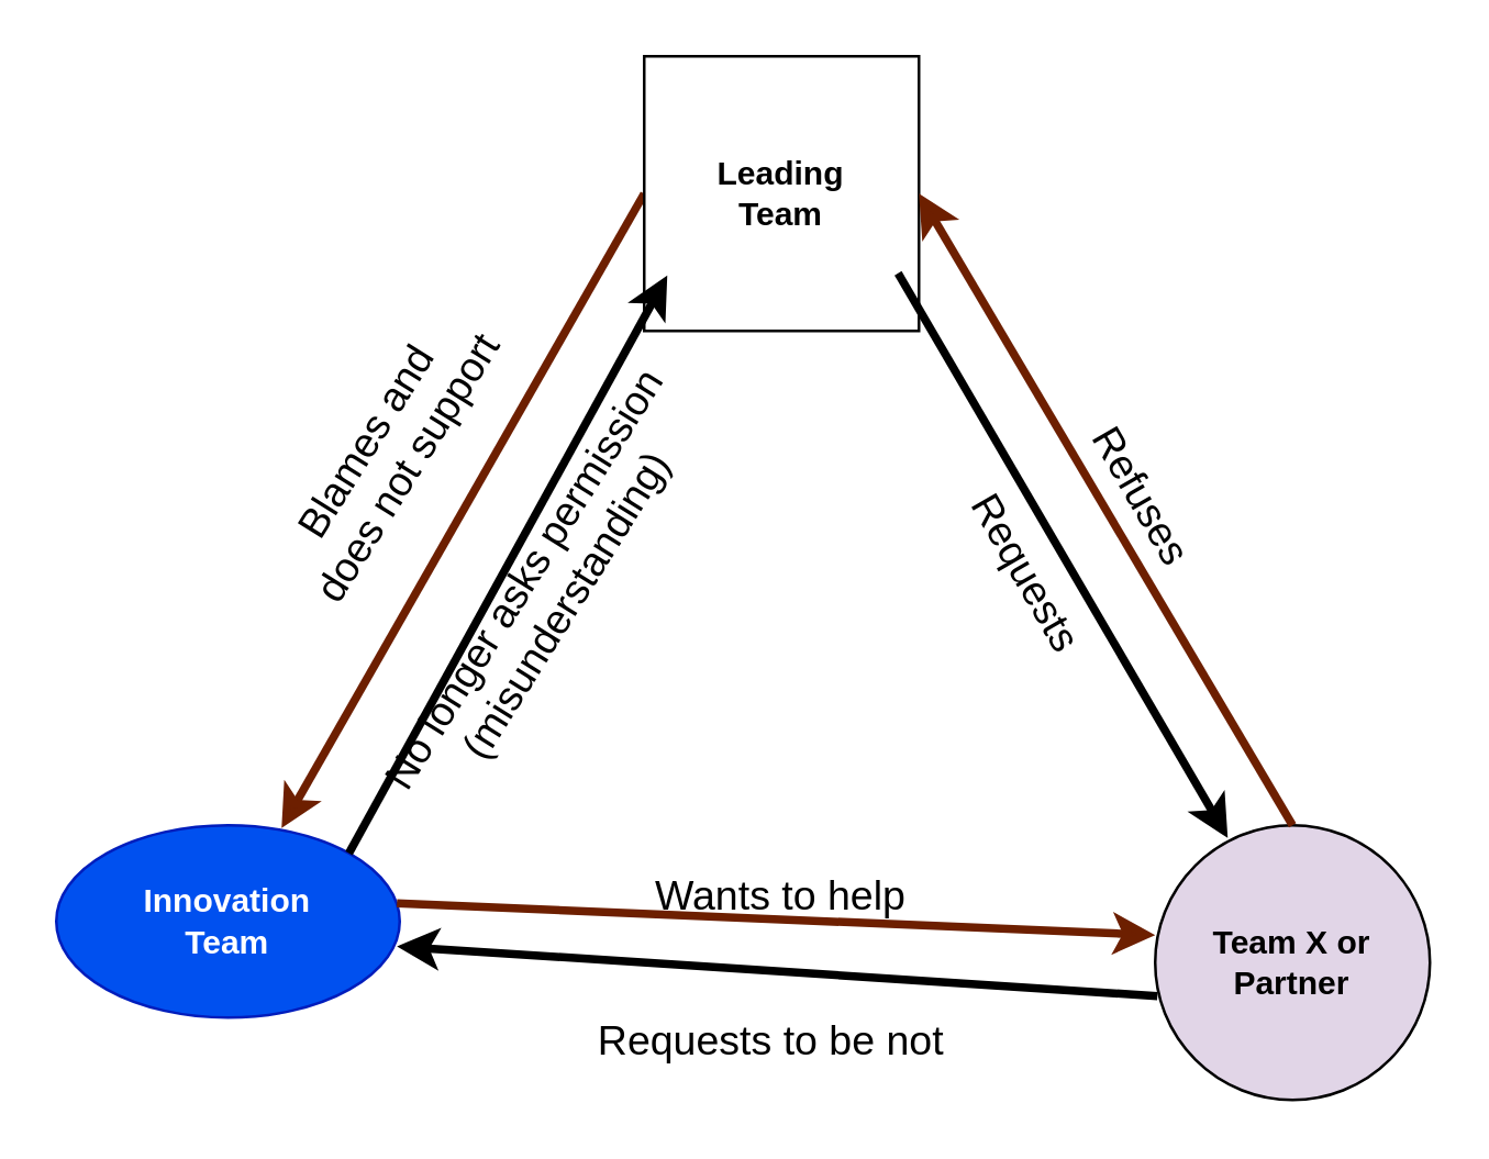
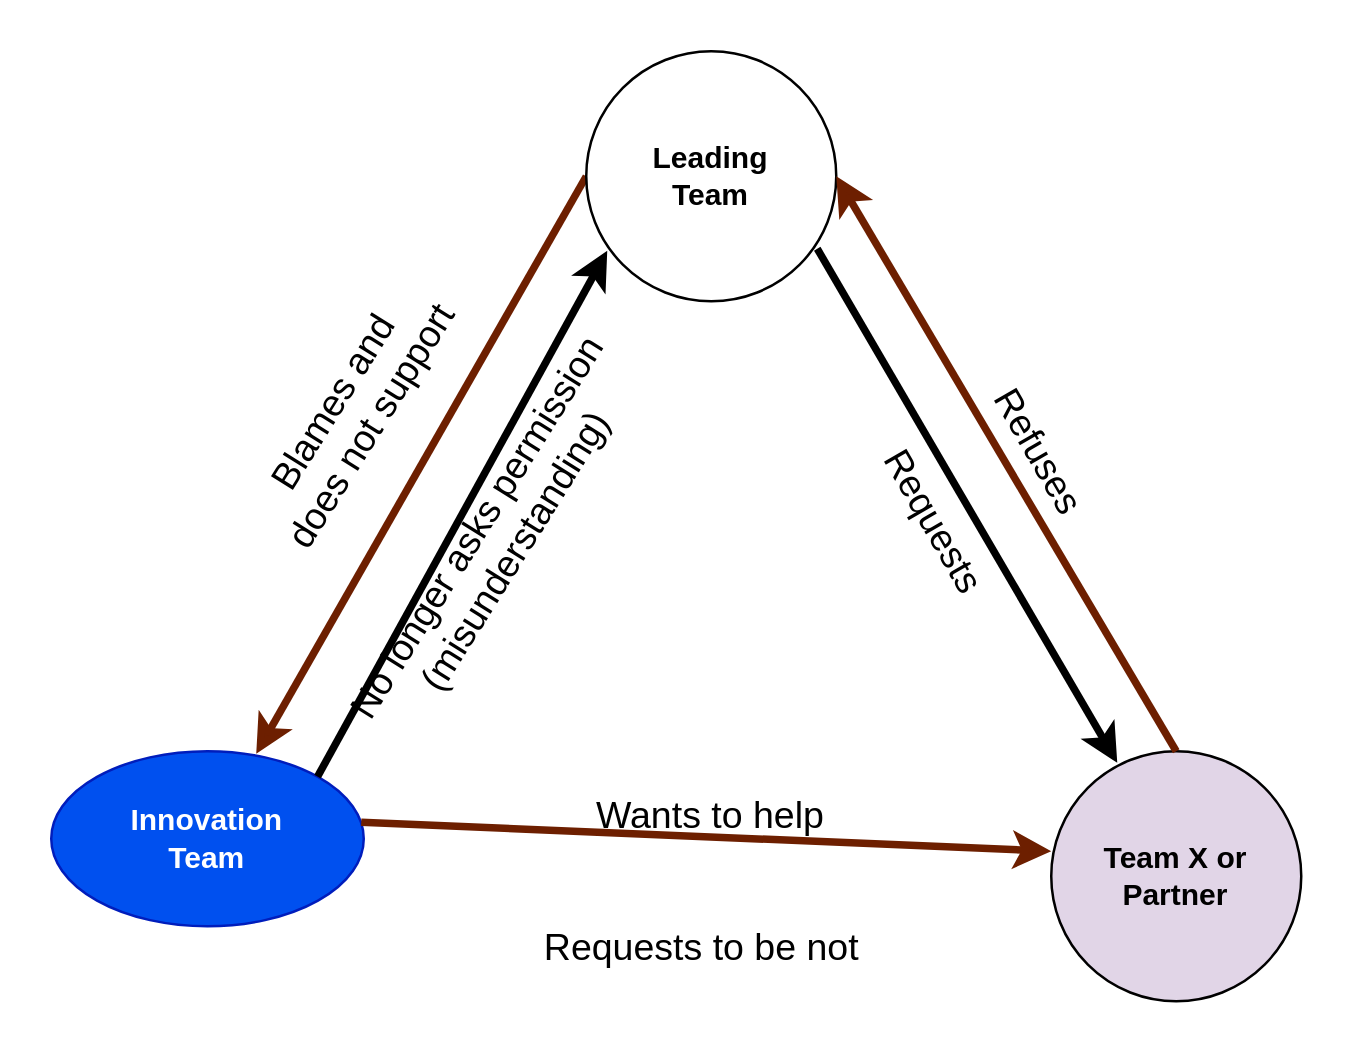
  <mxCell id="0" />
  <mxCell id="1" parent="0" />
  <mxCell id="2" value="" style="endArrow=none;html=1;rounded=0;strokeWidth=3;entryX=0;entryY=0.5;entryDx=0;entryDy=0;exitX=0.656;exitY=0.014;exitDx=0;exitDy=0;exitPerimeter=0;startArrow=classic;startFill=1;endFill=0;fillColor=#a0522d;strokeColor=#6D1F00;" parent="1" source="5" target="4" edge="1"><mxGeometry width="50" height="50" relative="1" as="geometry"><mxPoint x="-60" y="320" as="sourcePoint" /><mxPoint x="-60" y="80" as="targetPoint" /></mxGeometry></mxCell>
  <mxCell id="3" value="Wants to help" style="text;html=1;strokeColor=none;fillColor=none;align=center;verticalAlign=middle;whiteSpace=wrap;rounded=0;fontSize=15;" parent="1" vertex="1"><mxGeometry x="226" y="310" width="116" height="30" as="geometry" /></mxCell>
- <mxCell id="4" value="&lt;b&gt;Leading&lt;br&gt;Team&lt;br&gt;&lt;/b&gt;" style="whiteSpace=wrap;html=1;aspect=fixed;rounded=0;" parent="1" vertex="1"><mxGeometry x="234" y="20" width="100" height="100" as="geometry" /></mxCell>
+ <mxCell id="4" value="&lt;b&gt;Leading&lt;br&gt;Team&lt;br&gt;&lt;/b&gt;" style="ellipse;whiteSpace=wrap;html=1;aspect=fixed;" parent="1" vertex="1"><mxGeometry x="234" y="20" width="100" height="100" as="geometry" /></mxCell>
  <mxCell id="5" value="&lt;b&gt;Innovation&lt;br&gt;Team&lt;/b&gt;" style="ellipse;whiteSpace=wrap;html=1;aspect=fixed;fillColor=#0050ef;fontColor=#ffffff;strokeColor=#001DBC;" parent="1" vertex="1"><mxGeometry x="20" y="300" width="125" height="70" as="geometry" /></mxCell>
  <mxCell id="6" value="&lt;b&gt;Team X or&lt;br&gt;Partner&lt;/b&gt;" style="ellipse;whiteSpace=wrap;html=1;aspect=fixed;fillColor=#e1d5e7;" parent="1" vertex="1"><mxGeometry x="420" y="300" width="100" height="100" as="geometry" /></mxCell>
  <mxCell id="7" value="" style="endArrow=none;html=1;rounded=0;strokeWidth=3;entryX=1;entryY=0;entryDx=0;entryDy=0;exitX=0.084;exitY=0.798;exitDx=0;exitDy=0;startArrow=classic;startFill=1;endFill=0;exitPerimeter=0;" parent="1" source="4" target="5" edge="1"><mxGeometry width="50" height="50" relative="1" as="geometry"><mxPoint x="200" y="340" as="sourcePoint" /><mxPoint x="304" y="230" as="targetPoint" /></mxGeometry></mxCell>
  <mxCell id="8" value="" style="endArrow=classic;html=1;rounded=0;strokeWidth=3;exitX=0.992;exitY=0.406;exitDx=0;exitDy=0;exitPerimeter=0;fontSize=15;fillColor=#a0522d;strokeColor=#6D1F00;" parent="1" source="5" edge="1"><mxGeometry width="50" height="50" relative="1" as="geometry"><mxPoint x="200" y="420" as="sourcePoint" /><mxPoint x="420" y="340" as="targetPoint" /></mxGeometry></mxCell>
- <mxCell id="9" value="" style="endArrow=classic;html=1;rounded=0;strokeWidth=3;exitX=0.008;exitY=0.622;exitDx=0;exitDy=0;exitPerimeter=0;entryX=0.992;entryY=0.63;entryDx=0;entryDy=0;entryPerimeter=0;fontSize=15;" parent="1" source="6" target="5" edge="1"><mxGeometry width="50" height="50" relative="1" as="geometry"><mxPoint x="318.645" y="345.355" as="sourcePoint" /><mxPoint x="180" y="342" as="targetPoint" /></mxGeometry></mxCell>
  <mxCell id="10" value="Requests to be not" style="text;html=1;strokeColor=none;fillColor=none;align=center;verticalAlign=middle;whiteSpace=wrap;rounded=0;fontSize=15;" parent="1" vertex="1"><mxGeometry x="196" y="363" width="169" height="30" as="geometry" /></mxCell>
  <mxCell id="11" value="" style="endArrow=none;html=1;rounded=0;strokeWidth=3;entryX=0.5;entryY=0;entryDx=0;entryDy=0;exitX=1;exitY=0.5;exitDx=0;exitDy=0;startArrow=classic;startFill=1;endFill=0;fillColor=#a0522d;strokeColor=#6D1F00;" parent="1" source="4" target="6" edge="1"><mxGeometry width="50" height="50" relative="1" as="geometry"><mxPoint x="95.6" y="311.4" as="sourcePoint" /><mxPoint x="246" y="99.4" as="targetPoint" /></mxGeometry></mxCell>
  <mxCell id="12" value="" style="endArrow=none;html=1;rounded=0;strokeWidth=3;entryX=0.924;entryY=0.79;entryDx=0;entryDy=0;exitX=0.264;exitY=0.046;exitDx=0;exitDy=0;exitPerimeter=0;endFill=0;startArrow=classic;startFill=1;entryPerimeter=0;" parent="1" source="6" target="4" edge="1"><mxGeometry width="50" height="50" relative="1" as="geometry"><mxPoint x="258.645" y="115.355" as="sourcePoint" /><mxPoint x="115.355" y="324.645" as="targetPoint" /></mxGeometry></mxCell>
  <mxCell id="13" value="Refuses" style="text;html=1;strokeColor=none;fillColor=none;align=center;verticalAlign=middle;whiteSpace=wrap;rounded=0;rotation=60;fontSize=15;" parent="1" vertex="1"><mxGeometry x="376" y="165" width="80" height="30" as="geometry" /></mxCell>
  <mxCell id="14" value="Requests" style="text;html=1;strokeColor=none;fillColor=none;align=center;verticalAlign=middle;whiteSpace=wrap;rounded=0;rotation=60;fontSize=15;" parent="1" vertex="1"><mxGeometry x="334" y="193" width="80" height="30" as="geometry" /></mxCell>
  <mxCell id="15" value="No longer asks permission&lt;br&gt;(misunderstanding)" style="text;html=1;strokeColor=none;fillColor=none;align=center;verticalAlign=middle;whiteSpace=wrap;rounded=0;rotation=302;fontSize=15;" parent="1" vertex="1"><mxGeometry x="101" y="200" width="193.24" height="30" as="geometry" /></mxCell>
  <mxCell id="16" value="Blames and&lt;br&gt;does not support" style="text;html=1;strokeColor=none;fillColor=none;align=center;verticalAlign=middle;whiteSpace=wrap;rounded=0;rotation=302;fontSize=15;" parent="1" vertex="1"><mxGeometry x="60" y="150" width="160" height="30" as="geometry" /></mxCell>
